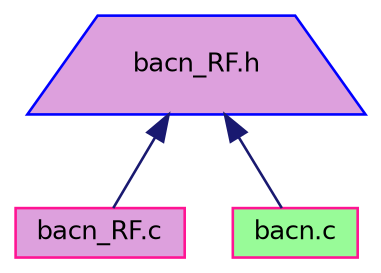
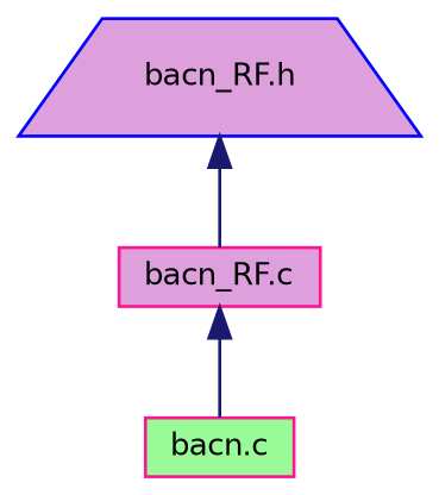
  digraph {
    node [color=deeppink fillcolor=plum fontname=Helvetica fontsize=10 shape=box style=filled]
    edge [color=midnightblue dir=back fontname=Helvetica fontsize=10 labelfontname=Helvetica labelfontsize=10 style=solid]
    n1 [color=blue fontcolor=black height=0.2 label="bacn_RF.h" shape=trapezium width=0.4]
    n2 [height=0.2 label="bacn_RF.c" width=0.4]
    n3 [fillcolor=palegreen height=0.2 label="bacn.c" width=0.4]
    n1 -> n2
-   n1 -> n3
+   n2 -> n3
  }
